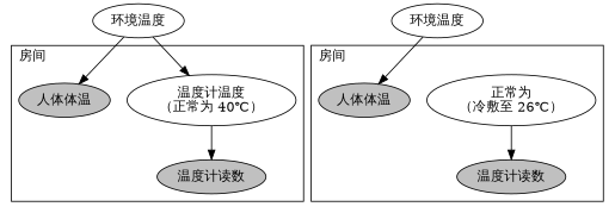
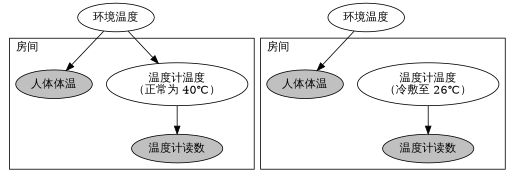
  strict digraph {
    n1 [label="温度计温度\n（正常为 40℃）"]
    n2 [fillcolor=grey label="温度计读数" style=filled]
    n3 [fillcolor=grey label="人体体温" style=filled]
    n4 [label="环境温度"]
-   n5 [label="正常为\n（冷敷至 26℃）"]
+   n5 [label="温度计温度\n（冷敷至 26℃）"]
    n6 [fillcolor=grey label="温度计读数" style=filled]
    n7 [fillcolor=grey label="人体体温" style=filled]
    n8 [label="环境温度"]
    subgraph sub_1 {
      n4
      subgraph cluster_2 {
        label="房间"
        labeljust=l
        n1
        n2
        n3
      }
    }
    subgraph sub_3 {
      n8
      subgraph cluster_4 {
        label="房间"
        labeljust=l
        n5
        n6
        n7
      }
    }
    n1 -> n2
    n4 -> n1
    n4 -> n3
    n5 -> n6
    n8 -> n5 [style=invis]
    n8 -> n7
  }
